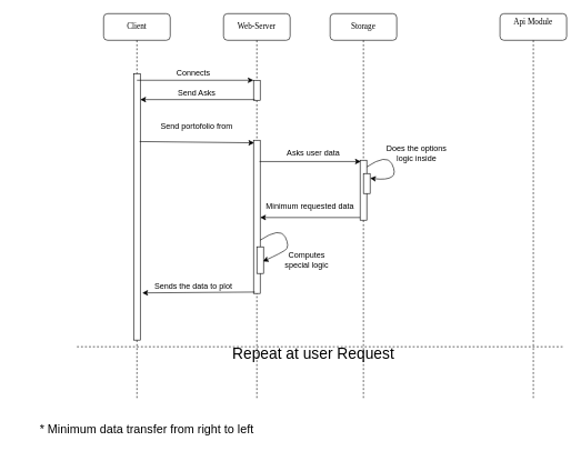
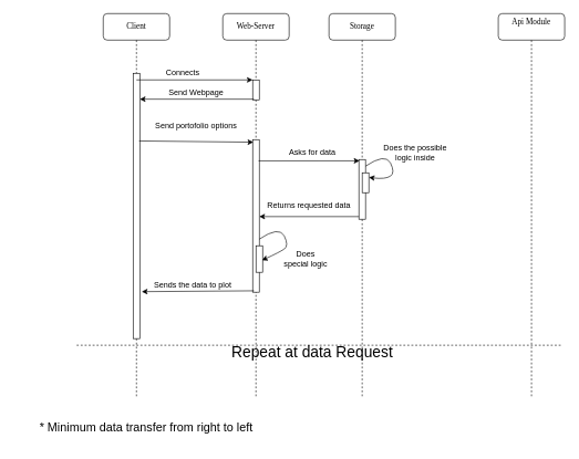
  <mxCell id="0" />
  <mxCell id="1" parent="0" />
  <mxCell id="2" value="Web-Server" style="shape=umlLifeline;perimeter=lifelinePerimeter;whiteSpace=wrap;html=1;container=1;collapsible=0;recursiveResize=0;outlineConnect=0;rounded=1;shadow=0;comic=0;labelBackgroundColor=none;strokeColor=#000000;strokeWidth=1;fillColor=#FFFFFF;fontFamily=Verdana;fontSize=12;fontColor=#000000;align=center;" parent="1" vertex="1"><mxGeometry x="335" y="20" width="100" height="580" as="geometry" /></mxCell>
  <mxCell id="3" value="" style="html=1;points=[];perimeter=orthogonalPerimeter;rounded=0;shadow=0;comic=0;labelBackgroundColor=none;strokeColor=#000000;strokeWidth=1;fillColor=#FFFFFF;fontFamily=Verdana;fontSize=12;fontColor=#000000;align=center;" parent="2" vertex="1"><mxGeometry x="45" y="100" width="10" height="30" as="geometry" /></mxCell>
  <mxCell id="4" value="" style="html=1;points=[];perimeter=orthogonalPerimeter;rounded=0;shadow=0;comic=0;labelBackgroundColor=none;strokeColor=#000000;strokeWidth=1;fillColor=#FFFFFF;fontFamily=Verdana;fontSize=12;fontColor=#000000;align=center;" parent="2" vertex="1"><mxGeometry x="45" y="190" width="10" height="230" as="geometry" /></mxCell>
  <mxCell id="5" value="Storage" style="shape=umlLifeline;perimeter=lifelinePerimeter;whiteSpace=wrap;html=1;container=1;collapsible=0;recursiveResize=0;outlineConnect=0;rounded=1;shadow=0;comic=0;labelBackgroundColor=none;strokeColor=#000000;strokeWidth=1;fillColor=#FFFFFF;fontFamily=Verdana;fontSize=12;fontColor=#000000;align=center;" parent="1" vertex="1"><mxGeometry x="495" y="20" width="100" height="580" as="geometry" /></mxCell>
  <mxCell id="6" value="" style="html=1;points=[];perimeter=orthogonalPerimeter;rounded=0;shadow=0;comic=0;labelBackgroundColor=none;strokeColor=#000000;strokeWidth=1;fillColor=#FFFFFF;fontFamily=Verdana;fontSize=12;fontColor=#000000;align=center;" parent="5" vertex="1"><mxGeometry x="45" y="220" width="10" height="90" as="geometry" /></mxCell>
  <mxCell id="7" value="&lt;div&gt;Api Module&lt;/div&gt;&lt;div&gt;&lt;br&gt;&lt;/div&gt;" style="shape=umlLifeline;perimeter=lifelinePerimeter;whiteSpace=wrap;html=1;container=1;collapsible=0;recursiveResize=0;outlineConnect=0;rounded=1;shadow=0;comic=0;labelBackgroundColor=none;strokeColor=#000000;strokeWidth=1;fillColor=#FFFFFF;fontFamily=Verdana;fontSize=12;fontColor=#000000;align=center;" parent="1" vertex="1"><mxGeometry x="750" y="20" width="100" height="580" as="geometry" /></mxCell>
  <mxCell id="8" value="Client" style="shape=umlLifeline;perimeter=lifelinePerimeter;whiteSpace=wrap;html=1;container=1;collapsible=0;recursiveResize=0;outlineConnect=0;rounded=1;shadow=0;comic=0;labelBackgroundColor=none;strokeColor=#000000;strokeWidth=1;fillColor=#FFFFFF;fontFamily=Verdana;fontSize=12;fontColor=#000000;align=center;" parent="1" vertex="1"><mxGeometry x="155" y="20" width="100" height="580" as="geometry" /></mxCell>
  <mxCell id="9" value="" style="html=1;points=[];perimeter=orthogonalPerimeter;rounded=0;shadow=0;comic=0;labelBackgroundColor=none;strokeColor=#000000;strokeWidth=1;fillColor=#FFFFFF;fontFamily=Verdana;fontSize=12;fontColor=#000000;align=center;" parent="8" vertex="1"><mxGeometry x="45" y="90" width="10" height="400" as="geometry" /></mxCell>
  <mxCell id="10" value="" style="endArrow=classic;html=1;entryX=0;entryY=0;entryDx=0;entryDy=0;entryPerimeter=0;" parent="1" target="3" edge="1"><mxGeometry width="50" height="50" relative="1" as="geometry"><mxPoint x="205" y="120" as="sourcePoint" /><mxPoint x="355" y="120" as="targetPoint" /></mxGeometry></mxCell>
- <mxCell id="11" value="&lt;div&gt;Connects&lt;/div&gt;" style="text;html=1;strokeColor=none;fillColor=none;align=center;verticalAlign=middle;whiteSpace=wrap;rounded=0;" parent="1" vertex="1"><mxGeometry x="270" y="100" width="40" height="20" as="geometry" /></mxCell>
+ <mxCell id="11" value="&lt;div&gt;Connects&lt;/div&gt;" style="text;html=1;strokeColor=none;fillColor=none;align=center;verticalAlign=middle;whiteSpace=wrap;rounded=0;" parent="1" vertex="1"><mxGeometry x="255" y="100" width="40" height="20" as="geometry" /></mxCell>
  <mxCell id="12" value="" style="endArrow=classic;html=1;exitX=0.2;exitY=0.967;exitDx=0;exitDy=0;exitPerimeter=0;" parent="1" source="3" target="9" edge="1"><mxGeometry width="50" height="50" relative="1" as="geometry"><mxPoint x="295" y="190" as="sourcePoint" /><mxPoint x="345" y="140" as="targetPoint" /></mxGeometry></mxCell>
- <mxCell id="13" value="Send Asks" style="text;html=1;strokeColor=none;fillColor=none;align=center;verticalAlign=middle;whiteSpace=wrap;rounded=0;" parent="1" vertex="1"><mxGeometry x="245" y="130" width="100" height="20" as="geometry" /></mxCell>
+ <mxCell id="13" value="Send Webpage" style="text;html=1;strokeColor=none;fillColor=none;align=center;verticalAlign=middle;whiteSpace=wrap;rounded=0;" parent="1" vertex="1"><mxGeometry x="245" y="130" width="100" height="20" as="geometry" /></mxCell>
  <mxCell id="14" value="" style="endArrow=classic;html=1;entryX=0.1;entryY=0.017;entryDx=0;entryDy=0;entryPerimeter=0;" parent="1" target="4" edge="1"><mxGeometry width="50" height="50" relative="1" as="geometry"><mxPoint x="209" y="212" as="sourcePoint" /><mxPoint x="325" y="170" as="targetPoint" /></mxGeometry></mxCell>
- <mxCell id="15" value="Send portofolio from" style="text;html=1;strokeColor=none;fillColor=none;align=center;verticalAlign=middle;whiteSpace=wrap;rounded=0;" parent="1" vertex="1"><mxGeometry x="220" y="180" width="150" height="20" as="geometry" /></mxCell>
+ <mxCell id="15" value="Send portofolio options" style="text;html=1;strokeColor=none;fillColor=none;align=center;verticalAlign=middle;whiteSpace=wrap;rounded=0;" parent="1" vertex="1"><mxGeometry x="220" y="180" width="150" height="20" as="geometry" /></mxCell>
  <mxCell id="16" value="" style="endArrow=classic;html=1;entryX=0.1;entryY=0.022;entryDx=0;entryDy=0;entryPerimeter=0;" parent="1" target="6" edge="1"><mxGeometry width="50" height="50" relative="1" as="geometry"><mxPoint x="389" y="242" as="sourcePoint" /><mxPoint x="435" y="190" as="targetPoint" /></mxGeometry></mxCell>
- <mxCell id="17" value="Asks user data" style="text;html=1;strokeColor=none;fillColor=none;align=center;verticalAlign=middle;whiteSpace=wrap;rounded=0;" parent="1" vertex="1"><mxGeometry x="415" y="220" width="110" height="20" as="geometry" /></mxCell>
+ <mxCell id="17" value="Asks for data" style="text;html=1;strokeColor=none;fillColor=none;align=center;verticalAlign=middle;whiteSpace=wrap;rounded=0;" parent="1" vertex="1"><mxGeometry x="415" y="220" width="110" height="20" as="geometry" /></mxCell>
  <mxCell id="18" value="" style="html=1;points=[];perimeter=orthogonalPerimeter;rounded=0;shadow=0;comic=0;labelBackgroundColor=none;strokeColor=#000000;strokeWidth=1;fillColor=#FFFFFF;fontFamily=Verdana;fontSize=12;fontColor=#000000;align=center;" parent="1" vertex="1"><mxGeometry x="545" y="260" width="10" height="30" as="geometry" /></mxCell>
  <mxCell id="19" value="" style="curved=1;endArrow=classic;html=1;entryX=1;entryY=0.233;entryDx=0;entryDy=0;entryPerimeter=0;" parent="1" target="18" edge="1"><mxGeometry width="50" height="50" relative="1" as="geometry"><mxPoint x="550" y="250" as="sourcePoint" /><mxPoint x="560" y="270" as="targetPoint" /><Array as="points"><mxPoint x="580" y="230" /><mxPoint x="595" y="260" /><mxPoint x="580" y="270" /></Array></mxGeometry></mxCell>
- <mxCell id="20" value="Does the options logic inside" style="text;html=1;strokeColor=none;fillColor=none;align=center;verticalAlign=middle;whiteSpace=wrap;rounded=0;" parent="1" vertex="1"><mxGeometry x="565" y="220" width="120" height="20" as="geometry" /></mxCell>
+ <mxCell id="20" value="Does the possible logic inside" style="text;html=1;strokeColor=none;fillColor=none;align=center;verticalAlign=middle;whiteSpace=wrap;rounded=0;" parent="1" vertex="1"><mxGeometry x="565" y="220" width="120" height="20" as="geometry" /></mxCell>
  <mxCell id="21" value="" style="endArrow=classic;html=1;exitX=0;exitY=0.956;exitDx=0;exitDy=0;exitPerimeter=0;" parent="1" source="6" target="4" edge="1"><mxGeometry width="50" height="50" relative="1" as="geometry"><mxPoint x="435" y="310" as="sourcePoint" /><mxPoint x="395" y="327" as="targetPoint" /></mxGeometry></mxCell>
- <mxCell id="22" value="Minimum requested data" style="text;html=1;strokeColor=none;fillColor=none;align=center;verticalAlign=middle;whiteSpace=wrap;rounded=0;" parent="1" vertex="1"><mxGeometry x="395" y="300" width="140" height="20" as="geometry" /></mxCell>
+ <mxCell id="22" value="Returns requested data" style="text;html=1;strokeColor=none;fillColor=none;align=center;verticalAlign=middle;whiteSpace=wrap;rounded=0;" parent="1" vertex="1"><mxGeometry x="395" y="300" width="140" height="20" as="geometry" /></mxCell>
  <mxCell id="23" value="" style="curved=1;endArrow=classic;html=1;entryX=0.9;entryY=0.55;entryDx=0;entryDy=0;entryPerimeter=0;" parent="1" target="24" edge="1"><mxGeometry width="50" height="50" relative="1" as="geometry"><mxPoint x="390" y="360" as="sourcePoint" /><mxPoint x="395" y="376.99" as="targetPoint" /><Array as="points"><mxPoint x="420" y="340" /><mxPoint x="435" y="370" /><mxPoint x="420" y="380" /></Array></mxGeometry></mxCell>
  <mxCell id="24" value="" style="html=1;points=[];perimeter=orthogonalPerimeter;rounded=0;shadow=0;comic=0;labelBackgroundColor=none;strokeColor=#000000;strokeWidth=1;fillColor=#FFFFFF;fontFamily=Verdana;fontSize=12;fontColor=#000000;align=center;" parent="1" vertex="1"><mxGeometry x="385" y="370" width="10" height="40" as="geometry" /></mxCell>
- <mxCell id="25" value="Computes special logic" style="text;html=1;strokeColor=none;fillColor=none;align=center;verticalAlign=middle;whiteSpace=wrap;rounded=0;" parent="1" vertex="1"><mxGeometry x="425" y="380" width="70" height="20" as="geometry" /></mxCell>
+ <mxCell id="25" value="Does special logic" style="text;html=1;strokeColor=none;fillColor=none;align=center;verticalAlign=middle;whiteSpace=wrap;rounded=0;" parent="1" vertex="1"><mxGeometry x="425" y="380" width="70" height="20" as="geometry" /></mxCell>
  <mxCell id="26" value="" style="endArrow=classic;html=1;exitX=0.2;exitY=0.991;exitDx=0;exitDy=0;exitPerimeter=0;entryX=1.3;entryY=0.823;entryDx=0;entryDy=0;entryPerimeter=0;" parent="1" source="4" target="9" edge="1"><mxGeometry width="50" height="50" relative="1" as="geometry"><mxPoint x="155" y="670" as="sourcePoint" /><mxPoint x="205" y="620" as="targetPoint" /></mxGeometry></mxCell>
  <mxCell id="27" value="Sends the data to plot" style="text;html=1;strokeColor=none;fillColor=none;align=center;verticalAlign=middle;whiteSpace=wrap;rounded=0;" parent="1" vertex="1"><mxGeometry x="205" y="420" width="170" height="20" as="geometry" /></mxCell>
  <mxCell id="28" value="" style="endArrow=none;dashed=1;html=1;" parent="1" edge="1"><mxGeometry width="50" height="50" relative="1" as="geometry"><mxPoint x="115" y="520" as="sourcePoint" /><mxPoint x="845" y="520" as="targetPoint" /></mxGeometry></mxCell>
- <mxCell id="29" value="Repeat at user Request" style="text;html=1;strokeColor=none;fillColor=none;align=center;verticalAlign=middle;whiteSpace=wrap;rounded=0;fontSize=23;" parent="1" vertex="1"><mxGeometry x="335" y="520" width="270" height="20" as="geometry" /></mxCell>
+ <mxCell id="29" value="Repeat at data Request" style="text;html=1;strokeColor=none;fillColor=none;align=center;verticalAlign=middle;whiteSpace=wrap;rounded=0;fontSize=23;" parent="1" vertex="1"><mxGeometry x="335" y="520" width="270" height="20" as="geometry" /></mxCell>
  <mxCell id="30" value="* Minimum data transfer from right to left" style="text;html=1;strokeColor=none;fillColor=none;align=center;verticalAlign=middle;whiteSpace=wrap;rounded=0;fontSize=18;" vertex="1" parent="1"><mxGeometry x="20" y="620" width="400" height="50" as="geometry" /></mxCell>
